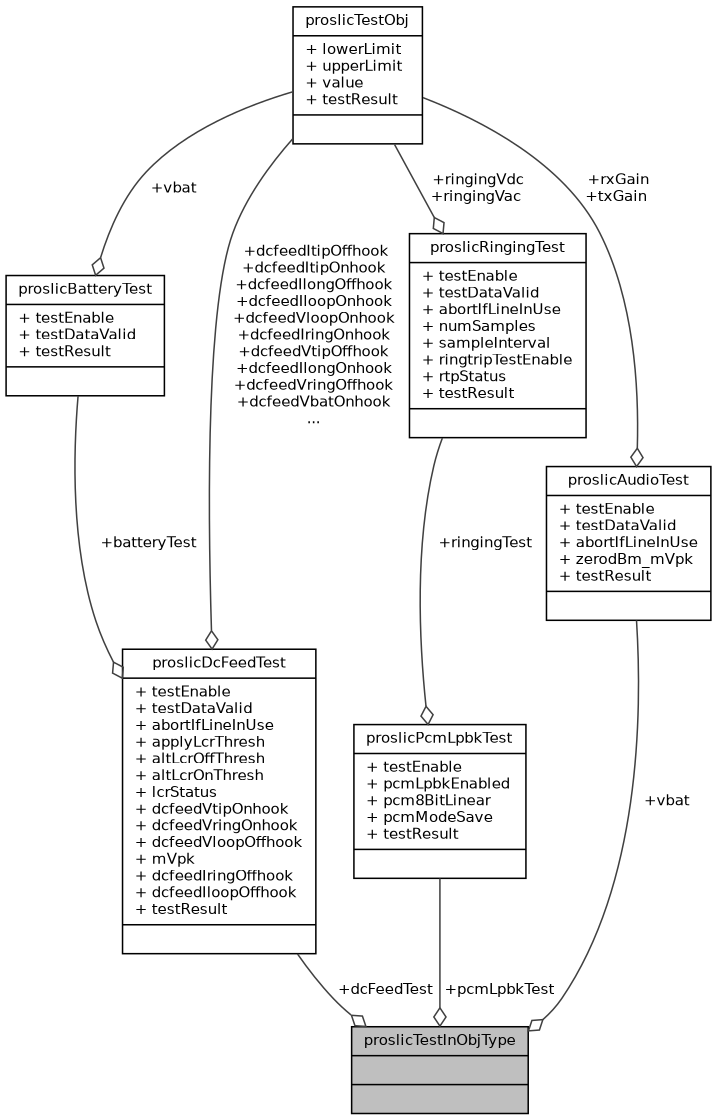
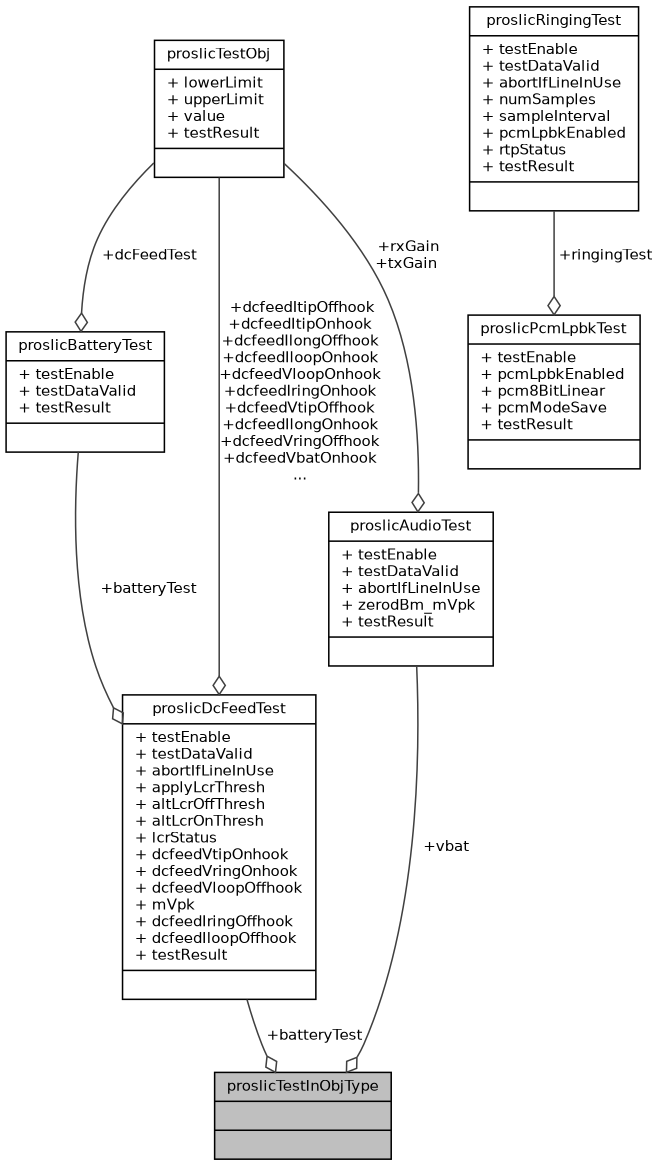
  digraph {
    node [color=black fillcolor=white fontname=Helvetica fontsize=10 shape=record style=filled]
    edge [arrowhead=odiamond color=grey25 fontname=Helvetica fontsize=10 labelfontname=Helvetica labelfontsize=10 style=solid]
    n1 [fillcolor=grey75 fontcolor=black height=0.2 label="{proslicTestInObjType\n||}" width=0.4]
    n2 [height=0.2 label="{proslicBatteryTest\n|+ testEnable\l+ testDataValid\l+ testResult\l|}" width=0.4]
    n3 [height=0.2 label="{proslicDcFeedTest\n|+ testEnable\l+ testDataValid\l+ abortIfLineInUse\l+ applyLcrThresh\l+ altLcrOffThresh\l+ altLcrOnThresh\l+ lcrStatus\l+ dcfeedVtipOnhook\l+ dcfeedVringOnhook\l+ dcfeedVloopOffhook\l+ mVpk\l+ dcfeedIringOffhook\l+ dcfeedIloopOffhook\l+ testResult\l|}" width=0.4]
    n4 [height=0.2 label="{proslicTestObj\n|+ lowerLimit\l+ upperLimit\l+ value\l+ testResult\l|}" width=0.4]
-   n5 [height=0.2 label="{proslicRingingTest\n|+ testEnable\l+ testDataValid\l+ abortIfLineInUse\l+ numSamples\l+ sampleInterval\l+ ringtripTestEnable\l+ rtpStatus\l+ testResult\l|}" width=0.4]
+   n5 [height=0.2 label="{proslicRingingTest\n|+ testEnable\l+ testDataValid\l+ abortIfLineInUse\l+ numSamples\l+ sampleInterval\l+ pcmLpbkEnabled\l+ rtpStatus\l+ testResult\l|}" width=0.4]
    n6 [height=0.2 label="{proslicAudioTest\n|+ testEnable\l+ testDataValid\l+ abortIfLineInUse\l+ zerodBm_mVpk\l+ testResult\l|}" width=0.4]
    n7 [height=0.2 label="{proslicPcmLpbkTest\n|+ testEnable\l+ pcmLpbkEnabled\l+ pcm8BitLinear\l+ pcmModeSave\l+ testResult\l|}" width=0.4]
    n2 -> n3 [label=" +batteryTest"]
-   n3 -> n1 [label=" +dcFeedTest"]
-   n4 -> n2 [label=" +vbat"]
+   n3 -> n1 [label=" +batteryTest"]
+   n4 -> n2 [label=" +dcFeedTest"]
    n4 -> n3 [label=" +dcfeedItipOffhook\n+dcfeedItipOnhook\n+dcfeedIlongOffhook\n+dcfeedIloopOnhook\n+dcfeedVloopOnhook\n+dcfeedIringOnhook\n+dcfeedVtipOffhook\n+dcfeedIlongOnhook\n+dcfeedVringOffhook\n+dcfeedVbatOnhook\n..."]
-   n4 -> n5 [label=" +ringingVdc\n+ringingVac"]
    n4 -> n6 [label=" +rxGain\n+txGain"]
    n5 -> n7 [label=" +ringingTest"]
    n6 -> n1 [label=" +vbat"]
-   n7 -> n1 [label=" +pcmLpbkTest"]
  }
